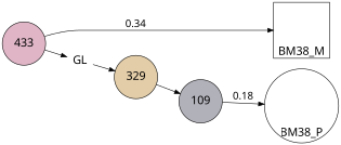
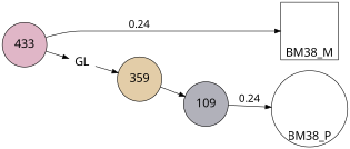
  digraph {
    forcelabels=true
    rankdir=LR
    node [color="#000000" fillcolor="#ffffff" fontname="Dialog.bold" fontsize=20 heigth=1.0416666666666667 shape=circle style=filled]
    edge [fontname="Dialog.bold" fontsize=18]
    n1 [heigth=0.8333333333333334 label=BM38_M labelloc=b shape=square width=0.8333333333333334]
    n2 [heigth=0.8333333333333334 label=BM38_P labelloc=b width=0.8333333333333334]
    n3 [heigth=0.625 label=GL shape=plaintext width=0.625]
-   n4 [fillcolor="#e3cda8" label=329 width=1.0416666666666667]
+   n4 [fillcolor="#e3cda8" label=359 width=1.0416666666666667]
    n5 [fillcolor="#e0b6c7" label=433 width=1.0416666666666667]
    n6 [fillcolor="#b1b1ba" label=109 width=1.0416666666666667]
    subgraph sub_1 {
      rank=sink
      n1
      n2
    }
    n3 -> n4
    n4 -> n6
-   n5 -> n1 [label=0.34]
+   n5 -> n1 [label=0.24]
    n5 -> n3
-   n6 -> n2 [label=0.18]
+   n6 -> n2 [label=0.24]
  }
